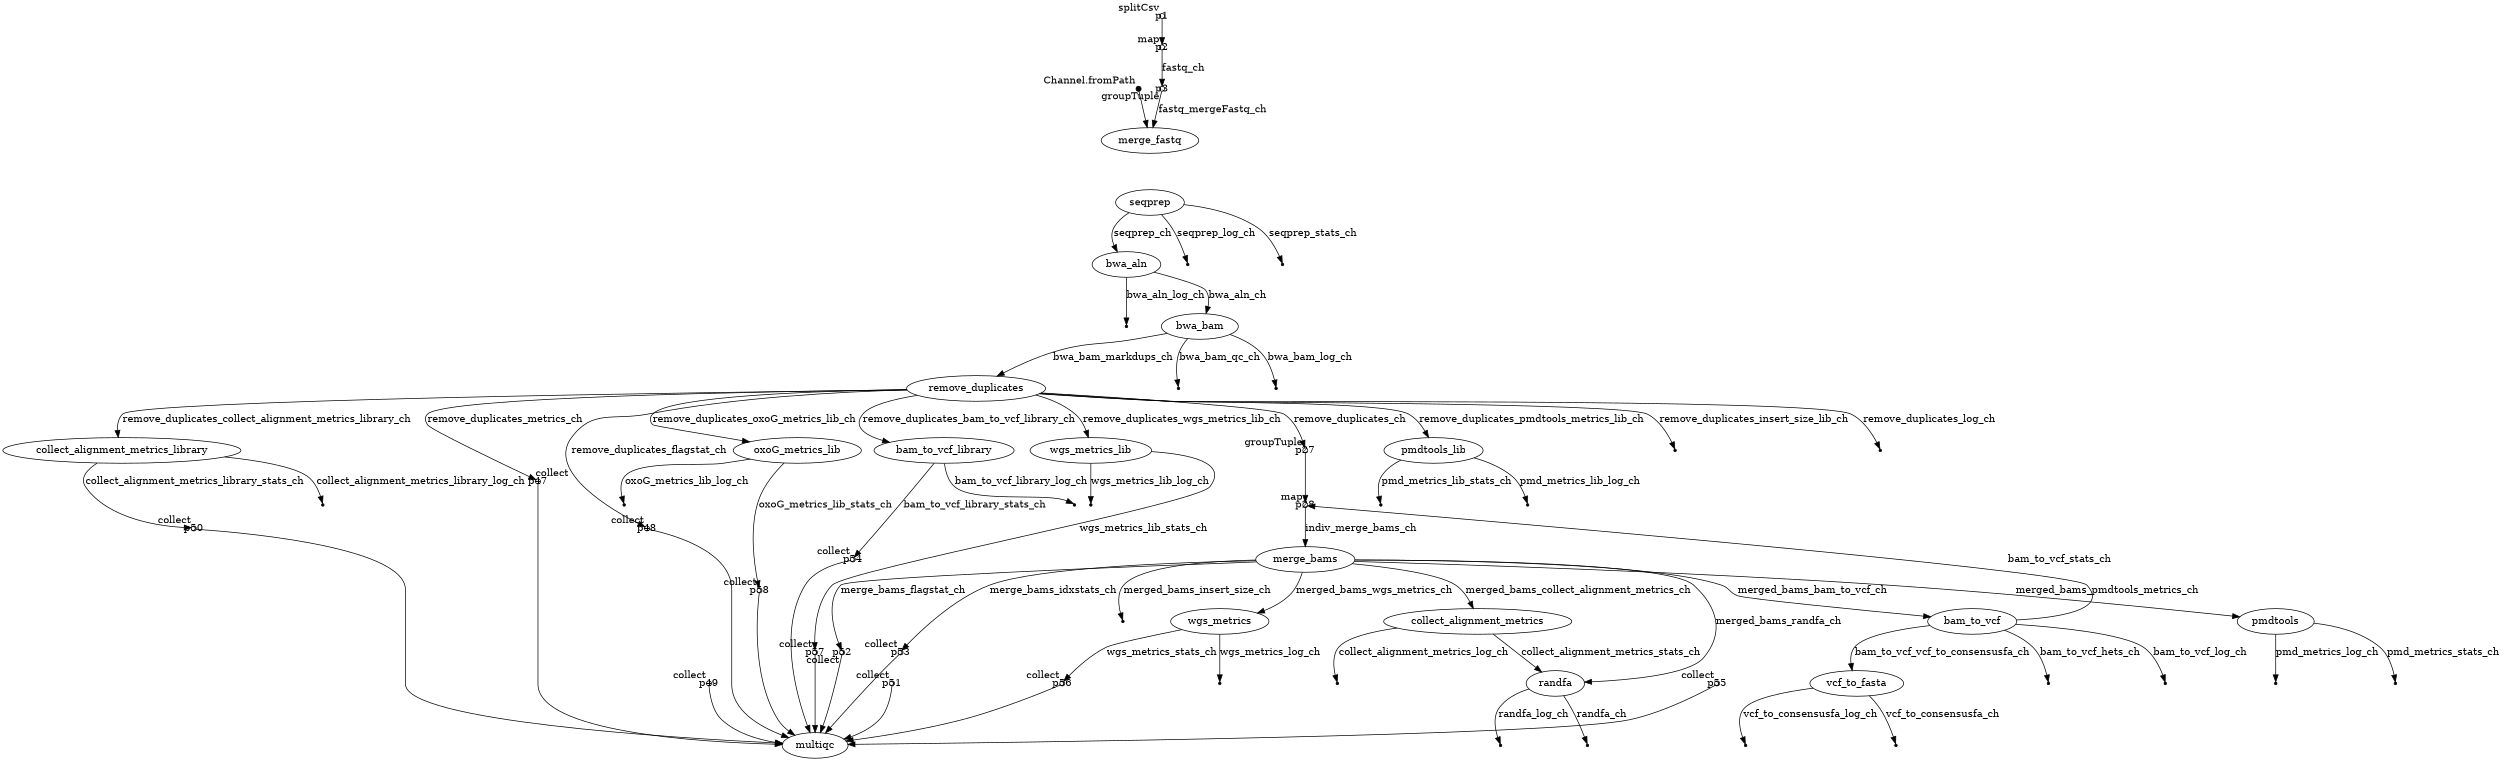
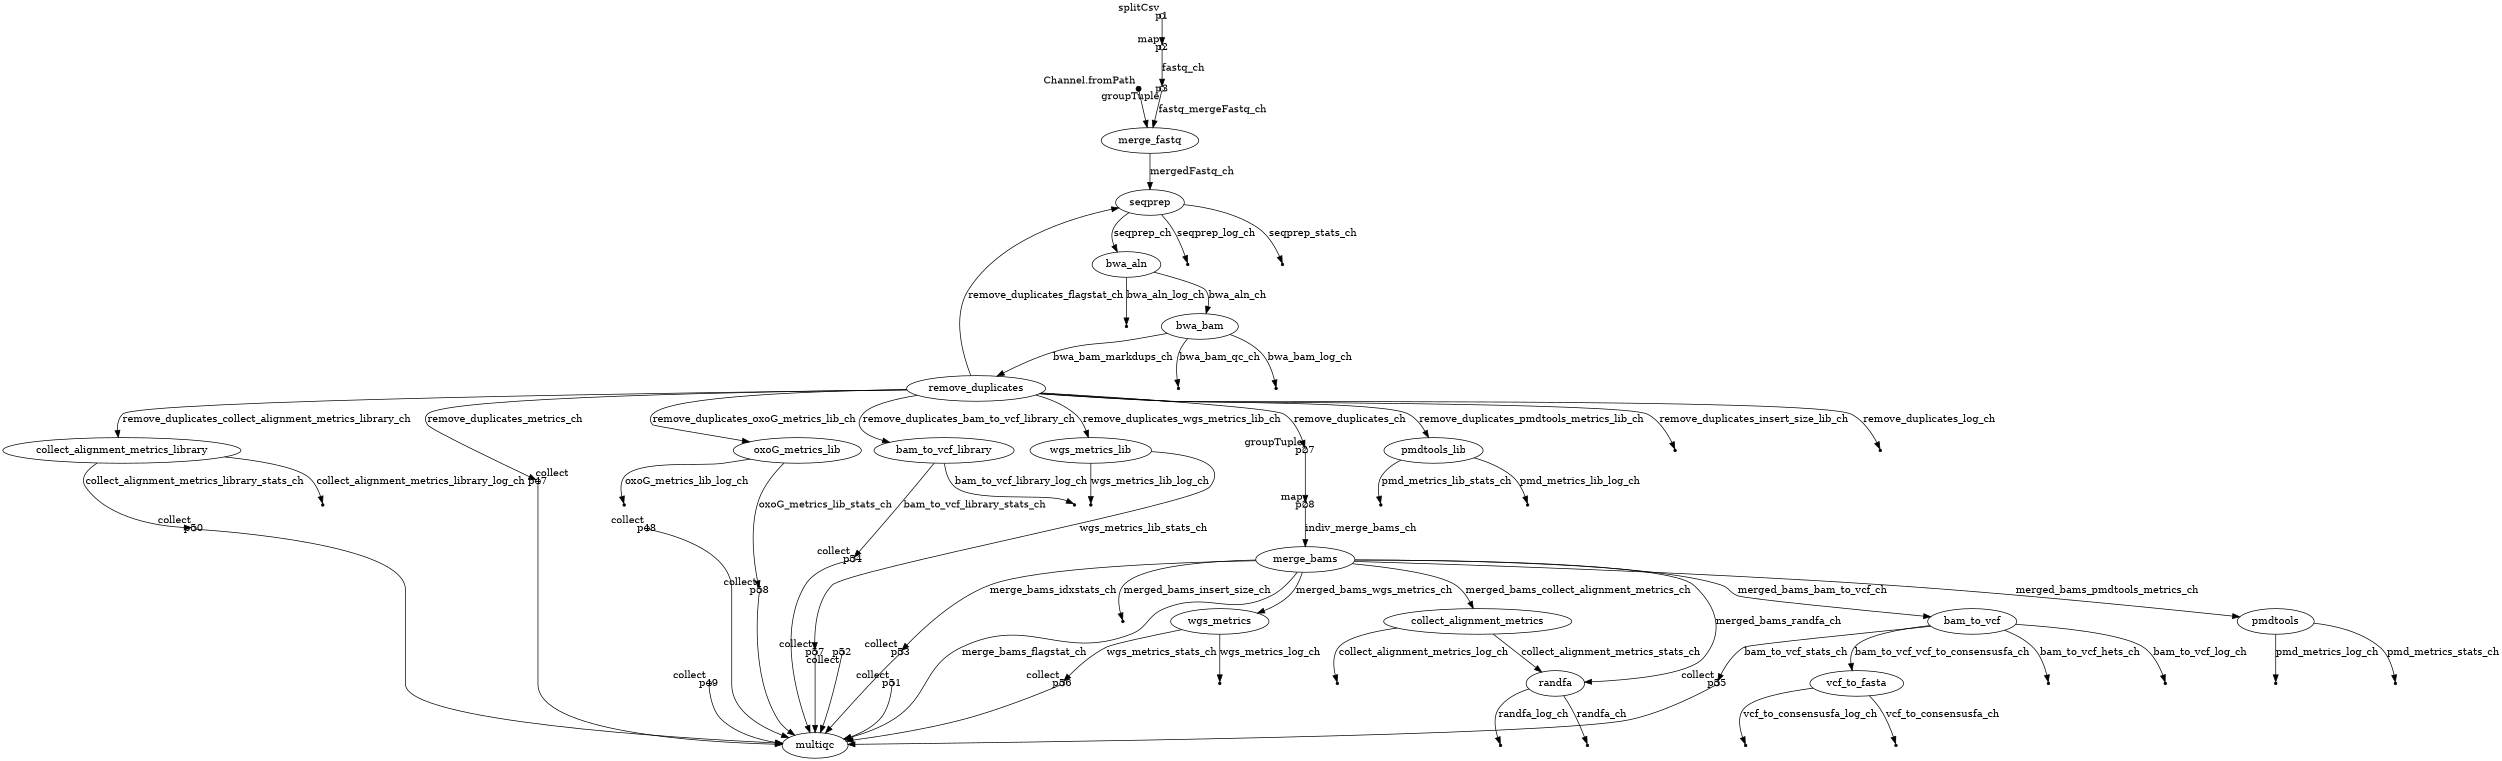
  digraph {
    node [shape=point]
    p0 [fixedsize=true width=0.1 xlabel="Channel.fromPath"]
    n2 [label=merge_fastq shape=""]
    p1 [fixedsize=true shape=circle width=0.1 xlabel=splitCsv]
    p2 [fixedsize=true shape=circle width=0.1 xlabel=map]
    p3 [fixedsize=true shape=circle width=0.1 xlabel=groupTuple]
    n6 [label=seqprep shape=""]
    n7 [label=bwa_aln shape=""]
    p7
    p6
    n10 [label=bwa_bam shape=""]
    p9
    n12 [label=remove_duplicates shape=""]
    p12
    p11
    p27 [fixedsize=true shape=circle width=0.1 xlabel=groupTuple]
    n16 [label=pmdtools_lib shape=""]
    n17 [label=oxoG_metrics_lib shape=""]
    n18 [label=wgs_metrics_lib shape=""]
    p15
    n20 [label=collect_alignment_metrics_library shape=""]
    n21 [label=bam_to_vcf_library shape=""]
    p14
    p47 [fixedsize=true shape=circle width=0.1 xlabel=collect]
    p48 [fixedsize=true shape=circle width=0.1 xlabel=collect]
    p28 [fixedsize=true shape=circle width=0.1 xlabel=map]
    p18
    p17
    p20
    p58 [fixedsize=true shape=circle width=0.1 xlabel=collect]
    p22
    p57 [fixedsize=true shape=circle width=0.1 xlabel=collect]
    p24
    p50 [fixedsize=true shape=circle width=0.1 xlabel=collect]
    p26
    p54 [fixedsize=true shape=circle width=0.1 xlabel=collect]
    n36 [label=multiqc shape=""]
    p49 [fixedsize=true shape=circle width=0.1 xlabel=collect]
    n38 [label=merge_bams shape=""]
    n39 [label=pmdtools shape=""]
    n40 [label=bam_to_vcf shape=""]
    p30
    n42 [label=wgs_metrics shape=""]
    n43 [label=collect_alignment_metrics shape=""]
    n44 [label=randfa shape=""]
    p52 [fixedsize=true shape=circle width=0.1 xlabel=collect]
    p53 [fixedsize=true shape=circle width=0.1 xlabel=collect]
    p33
    p32
    n49 [label=vcf_to_fasta shape=""]
    p40
    p39
    p55 [fixedsize=true shape=circle width=0.1 xlabel=collect]
    p35
    p56 [fixedsize=true shape=circle width=0.1 xlabel=collect]
    p37
    p46
    p45
    p43
    p42
    p51 [fixedsize=true shape=circle width=0.1 xlabel=collect]
    p0 -> n2
+   n2 -> n6 [label=mergedFastq_ch]
    p1 -> p2
    p2 -> p3 [label=fastq_ch]
    p3 -> n2 [label=fastq_mergeFastq_ch]
    n6 -> n7 [label=seqprep_ch]
    n6 -> p7 [label=seqprep_log_ch]
    n6 -> p6 [label=seqprep_stats_ch]
    n7 -> n10 [label=bwa_aln_ch]
    n7 -> p9 [label=bwa_aln_log_ch]
    n10 -> n12 [label=bwa_bam_markdups_ch]
    n10 -> p12 [label=bwa_bam_qc_ch]
    n10 -> p11 [label=bwa_bam_log_ch]
    n12 -> p27 [label=remove_duplicates_ch]
    n12 -> n16 [label=remove_duplicates_pmdtools_metrics_lib_ch]
    n12 -> n17 [label=remove_duplicates_oxoG_metrics_lib_ch]
    n12 -> n18 [label=remove_duplicates_wgs_metrics_lib_ch]
    n12 -> p15 [label=remove_duplicates_insert_size_lib_ch]
    n12 -> n20 [label=remove_duplicates_collect_alignment_metrics_library_ch]
    n12 -> n21 [label=remove_duplicates_bam_to_vcf_library_ch]
    n12 -> p14 [label=remove_duplicates_log_ch]
    n12 -> p47 [label=remove_duplicates_metrics_ch]
-   n12 -> p48 [label=remove_duplicates_flagstat_ch]
+   n12 -> n6 [label=remove_duplicates_flagstat_ch]
    p27 -> p28
    n16 -> p18 [label=pmd_metrics_lib_log_ch]
    n16 -> p17 [label=pmd_metrics_lib_stats_ch]
    n17 -> p20 [label=oxoG_metrics_lib_log_ch]
    n17 -> p58 [label=oxoG_metrics_lib_stats_ch]
    n18 -> p22 [label=wgs_metrics_lib_log_ch]
    n18 -> p57 [label=wgs_metrics_lib_stats_ch]
    n20 -> p24 [label=collect_alignment_metrics_library_log_ch]
    n20 -> p50 [label=collect_alignment_metrics_library_stats_ch]
    n21 -> p26 [label=bam_to_vcf_library_log_ch]
    n21 -> p54 [label=bam_to_vcf_library_stats_ch]
    p47 -> n36
    p48 -> n36
    p28 -> n38 [label=indiv_merge_bams_ch]
    p58 -> n36
    p57 -> n36
    p50 -> n36
    p54 -> n36
    p49 -> n36
    n38 -> n39 [label=merged_bams_pmdtools_metrics_ch]
    n38 -> n40 [label=merged_bams_bam_to_vcf_ch]
    n38 -> p30 [label=merged_bams_insert_size_ch]
    n38 -> n42 [label=merged_bams_wgs_metrics_ch]
    n38 -> n43 [label=merged_bams_collect_alignment_metrics_ch]
    n38 -> n44 [label=merged_bams_randfa_ch]
-   n38 -> p52 [label=merge_bams_flagstat_ch]
+   n38 -> n36 [label=merge_bams_flagstat_ch]
    n38 -> p53 [label=merge_bams_idxstats_ch]
    n39 -> p33 [label=pmd_metrics_log_ch]
    n39 -> p32 [label=pmd_metrics_stats_ch]
    n40 -> n49 [label=bam_to_vcf_vcf_to_consensusfa_ch]
    n40 -> p40 [label=bam_to_vcf_hets_ch]
    n40 -> p39 [label=bam_to_vcf_log_ch]
-   n40 -> p28 [label=bam_to_vcf_stats_ch]
+   n40 -> p55 [label=bam_to_vcf_stats_ch]
    n42 -> p35 [label=wgs_metrics_log_ch]
    n42 -> p56 [label=wgs_metrics_stats_ch]
    n43 -> n44 [label=collect_alignment_metrics_stats_ch]
    n43 -> p37 [label=collect_alignment_metrics_log_ch]
    n44 -> p46 [label=randfa_ch]
    n44 -> p45 [label=randfa_log_ch]
    p52 -> n36
    p53 -> n36
    n49 -> p43 [label=vcf_to_consensusfa_ch]
    n49 -> p42 [label=vcf_to_consensusfa_log_ch]
    p55 -> n36
    p56 -> n36
    p51 -> n36
  }
